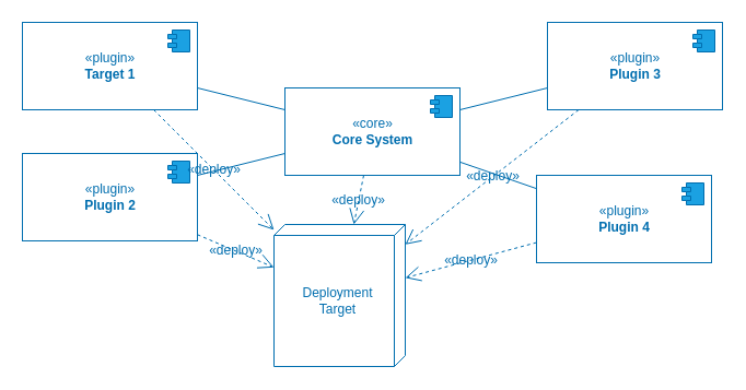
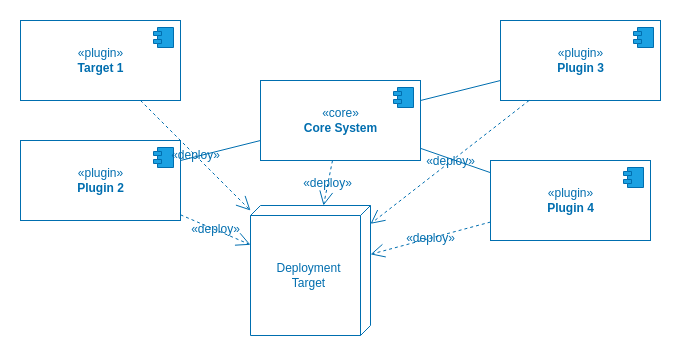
  <mxCell id="0" />
  <mxCell id="1" parent="0" />
- <mxCell id="2" style="edgeStyle=none;html=1;endArrow=none;endFill=0;fillColor=#1ba1e2;strokeColor=#006EAF;fontColor=#006EAF;startArrow=none;startFill=0;" parent="1" source="3" target="10" edge="1"><mxGeometry relative="1" as="geometry" /></mxCell>
  <mxCell id="3" value="«plugin»&lt;br&gt;&lt;b&gt;Target 1&lt;/b&gt;" style="html=1;dropTarget=0;fillColor=none;fontColor=#006EAF;strokeColor=#006EAF;" parent="1" vertex="1"><mxGeometry x="20" y="20" width="160" height="80" as="geometry" /></mxCell>
  <mxCell id="4" value="" style="shape=module;jettyWidth=8;jettyHeight=4;fillColor=#1ba1e2;fontColor=#006EAF;strokeColor=#006EAF;" parent="3" vertex="1"><mxGeometry x="1" width="20" height="20" relative="1" as="geometry"><mxPoint x="-27" y="7" as="offset" /></mxGeometry></mxCell>
  <mxCell id="5" value="Deployment&lt;br&gt;Target" style="verticalAlign=middle;align=center;shape=cube;size=10;direction=south;fontStyle=0;html=1;boundedLbl=1;spacingLeft=5;fontColor=#006EAF;fillColor=none;strokeColor=#006EAF;" parent="1" vertex="1"><mxGeometry x="250" y="205" width="120" height="130" as="geometry" /></mxCell>
  <mxCell id="6" style="edgeStyle=none;html=1;endArrow=none;endFill=0;fillColor=#1ba1e2;strokeColor=#006EAF;fontColor=#006EAF;" parent="1" source="7" target="10" edge="1"><mxGeometry relative="1" as="geometry" /></mxCell>
  <mxCell id="7" value="«plugin»&lt;br&gt;&lt;b&gt;Plugin 2&lt;/b&gt;" style="html=1;dropTarget=0;fillColor=none;fontColor=#006EAF;strokeColor=#006EAF;" parent="1" vertex="1"><mxGeometry x="20" y="140" width="160" height="80" as="geometry" /></mxCell>
  <mxCell id="8" value="" style="shape=module;jettyWidth=8;jettyHeight=4;fillColor=#1ba1e2;fontColor=#006EAF;strokeColor=#006EAF;" parent="7" vertex="1"><mxGeometry x="1" width="20" height="20" relative="1" as="geometry"><mxPoint x="-27" y="7" as="offset" /></mxGeometry></mxCell>
  <mxCell id="9" style="edgeStyle=none;html=1;endArrow=none;endFill=0;fillColor=#1ba1e2;strokeColor=#006EAF;fontColor=#006EAF;" parent="1" source="10" target="13" edge="1"><mxGeometry relative="1" as="geometry" /></mxCell>
  <mxCell id="10" value="«core»&lt;br&gt;&lt;b&gt;Core System&lt;/b&gt;" style="html=1;dropTarget=0;fillColor=none;fontColor=#006EAF;strokeColor=#006EAF;" parent="1" vertex="1"><mxGeometry x="260" y="80" width="160" height="80" as="geometry" /></mxCell>
  <mxCell id="11" value="" style="shape=module;jettyWidth=8;jettyHeight=4;fillColor=#1ba1e2;fontColor=#006EAF;strokeColor=#006EAF;" parent="10" vertex="1"><mxGeometry x="1" width="20" height="20" relative="1" as="geometry"><mxPoint x="-27" y="7" as="offset" /></mxGeometry></mxCell>
  <mxCell id="12" style="edgeStyle=none;html=1;endArrow=none;endFill=0;fontColor=#006EAF;fillColor=#1ba1e2;strokeColor=#006EAF;" parent="1" source="10" target="15" edge="1"><mxGeometry relative="1" as="geometry" /></mxCell>
  <mxCell id="13" value="«plugin»&lt;br&gt;&lt;b&gt;Plugin 3&lt;/b&gt;" style="html=1;dropTarget=0;fillColor=none;fontColor=#006EAF;strokeColor=#006EAF;" parent="1" vertex="1"><mxGeometry x="500" y="20" width="160" height="80" as="geometry" /></mxCell>
  <mxCell id="14" value="" style="shape=module;jettyWidth=8;jettyHeight=4;fillColor=#1ba1e2;fontColor=#006EAF;strokeColor=#006EAF;" parent="13" vertex="1"><mxGeometry x="1" width="20" height="20" relative="1" as="geometry"><mxPoint x="-27" y="7" as="offset" /></mxGeometry></mxCell>
  <mxCell id="15" value="«plugin»&lt;br&gt;&lt;b&gt;Plugin 4&lt;/b&gt;" style="html=1;dropTarget=0;fillColor=none;fontColor=#006EAF;strokeColor=#006EAF;" parent="1" vertex="1"><mxGeometry x="490" y="160" width="160" height="80" as="geometry" /></mxCell>
  <mxCell id="16" value="" style="shape=module;jettyWidth=8;jettyHeight=4;fillColor=#1ba1e2;fontColor=#006EAF;strokeColor=#006EAF;" parent="15" vertex="1"><mxGeometry x="1" width="20" height="20" relative="1" as="geometry"><mxPoint x="-27" y="7" as="offset" /></mxGeometry></mxCell>
  <mxCell id="17" value="&lt;span style=&quot;font-size: 12px;&quot;&gt;«deploy»&lt;/span&gt;" style="endArrow=open;endSize=12;dashed=1;html=1;fillColor=#1ba1e2;strokeColor=#006EAF;fontColor=#006EAF;labelBackgroundColor=none;" parent="1" source="3" target="5" edge="1"><mxGeometry width="160" relative="1" as="geometry"><mxPoint x="240" y="130" as="sourcePoint" /><mxPoint x="400" y="130" as="targetPoint" /></mxGeometry></mxCell>
  <mxCell id="18" value="&lt;span style=&quot;font-size: 12px;&quot;&gt;«deploy»&lt;/span&gt;" style="endArrow=open;endSize=12;dashed=1;html=1;fillColor=#1ba1e2;strokeColor=#006EAF;fontColor=#006EAF;labelBackgroundColor=none;" parent="1" source="7" target="5" edge="1"><mxGeometry width="160" relative="1" as="geometry"><mxPoint x="162.857" y="110" as="sourcePoint" /><mxPoint x="415" y="300.811" as="targetPoint" /></mxGeometry></mxCell>
  <mxCell id="19" value="&lt;span style=&quot;font-size: 12px;&quot;&gt;«deploy»&lt;/span&gt;" style="endArrow=open;endSize=12;dashed=1;html=1;fillColor=#1ba1e2;strokeColor=#006EAF;fontColor=#006EAF;labelBackgroundColor=none;" parent="1" source="10" target="5" edge="1"><mxGeometry width="160" relative="1" as="geometry"><mxPoint x="190" y="220.526" as="sourcePoint" /><mxPoint x="430" y="312.105" as="targetPoint" /></mxGeometry></mxCell>
  <mxCell id="20" value="&lt;span style=&quot;font-size: 12px;&quot;&gt;«deploy»&lt;/span&gt;" style="endArrow=open;endSize=12;dashed=1;html=1;fillColor=#1ba1e2;strokeColor=#006EAF;fontColor=#006EAF;labelBackgroundColor=none;" parent="1" source="13" target="5" edge="1"><mxGeometry width="160" relative="1" as="geometry"><mxPoint x="190" y="315.263" as="sourcePoint" /><mxPoint x="430" y="331.053" as="targetPoint" /></mxGeometry></mxCell>
  <mxCell id="21" value="&lt;span style=&quot;font-size: 12px;&quot;&gt;«deploy»&lt;/span&gt;" style="endArrow=open;endSize=12;dashed=1;html=1;fillColor=#1ba1e2;strokeColor=#006EAF;fontColor=#006EAF;labelBackgroundColor=none;" parent="1" source="15" target="5" edge="1"><mxGeometry width="160" relative="1" as="geometry"><mxPoint x="190" y="410" as="sourcePoint" /><mxPoint x="430" y="350" as="targetPoint" /></mxGeometry></mxCell>
